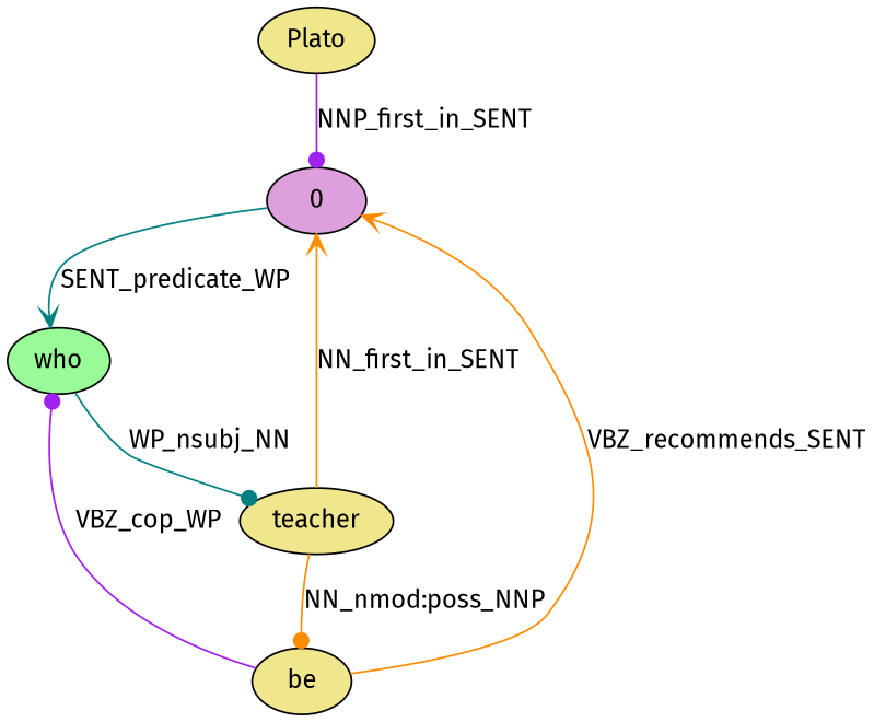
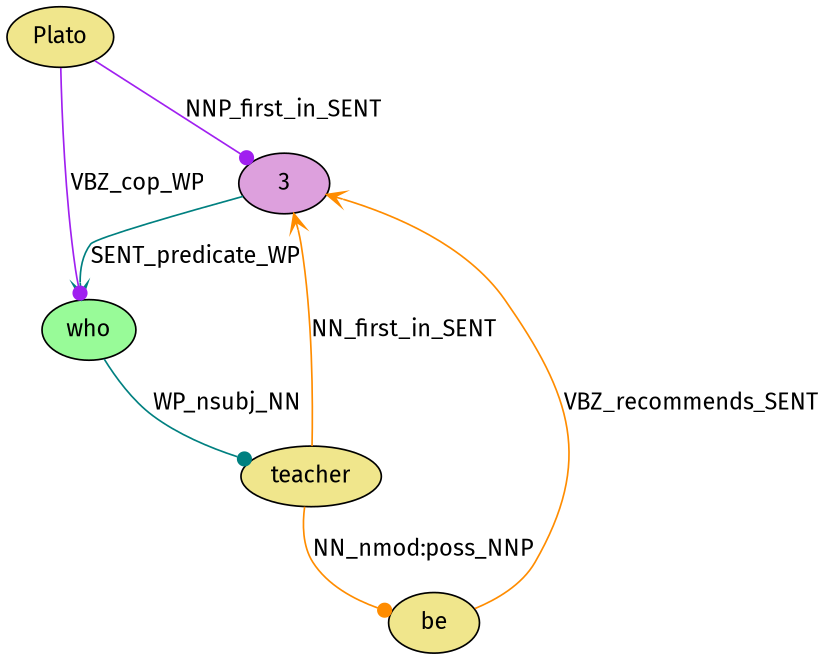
  digraph {
    fontname="Fira Sans"
    node [fillcolor=khaki fontname="Fira Sans" style=filled]
    edge [arrowhead=dot color=darkorange fontname="Fira Sans"]
-   0 [fillcolor=plum]
+   0 [fillcolor=plum label=3]
    Plato
    who [fillcolor=palegreen]
    teacher
    be
    0 -> who [arrowhead=vee color=teal label=SENT_predicate_WP]
    Plato -> 0 [color=purple label=NNP_first_in_SENT]
    who -> teacher [color=teal label=WP_nsubj_NN]
    teacher -> 0 [arrowhead=vee label=NN_first_in_SENT]
    teacher -> be [label="NN_nmod:poss_NNP"]
    be -> 0 [arrowhead=vee label=VBZ_recommends_SENT]
-   be -> who [color=purple label=VBZ_cop_WP]
+   Plato -> who [color=purple label=VBZ_cop_WP]
  }
